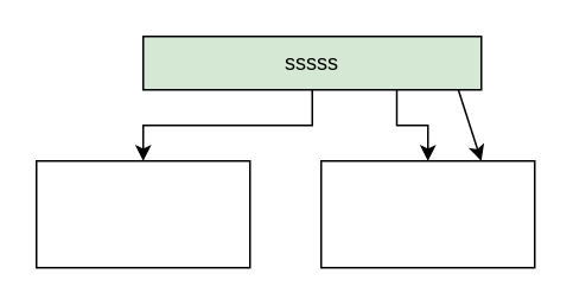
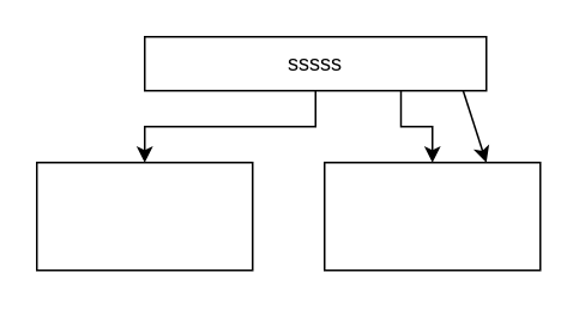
  <mxCell id="0" />
  <mxCell id="1" parent="0" />
  <mxCell id="2" style="edgeStyle=orthogonalEdgeStyle;rounded=0;orthogonalLoop=1;jettySize=auto;html=1;exitX=0.5;exitY=1;exitDx=0;exitDy=0;" edge="1" parent="1" source="4" target="5"><mxGeometry relative="1" as="geometry" /></mxCell>
  <mxCell id="3" style="edgeStyle=orthogonalEdgeStyle;rounded=0;orthogonalLoop=1;jettySize=auto;html=1;exitX=0.75;exitY=1;exitDx=0;exitDy=0;" edge="1" parent="1" source="4" target="6"><mxGeometry relative="1" as="geometry" /></mxCell>
- <mxCell id="4" value="sssss" style="rounded=0;whiteSpace=wrap;html=1;fillColor=#d5e8d4;" vertex="1" parent="1"><mxGeometry x="80" y="20" width="190" height="30" as="geometry" /></mxCell>
+ <mxCell id="4" value="sssss" style="rounded=0;whiteSpace=wrap;html=1;" vertex="1" parent="1"><mxGeometry x="80" y="20" width="190" height="30" as="geometry" /></mxCell>
  <mxCell id="5" value="" style="rounded=0;whiteSpace=wrap;html=1;" vertex="1" parent="1"><mxGeometry x="20" y="90" width="120" height="60" as="geometry" /></mxCell>
  <mxCell id="6" value="" style="rounded=0;whiteSpace=wrap;html=1;" vertex="1" parent="1"><mxGeometry x="180" y="90" width="120" height="60" as="geometry" /></mxCell>
  <mxCell id="7" value="" style="endArrow=classic;html=1;rounded=0;exitX=0.932;exitY=0.999;exitDx=0;exitDy=0;entryX=0.75;entryY=0;entryDx=0;entryDy=0;exitPerimeter=0;" edge="1" parent="1" source="4" target="6"><mxGeometry width="50" height="50" relative="1" as="geometry"><mxPoint x="280" y="80" as="sourcePoint" /><mxPoint x="330" y="30" as="targetPoint" /></mxGeometry></mxCell>
